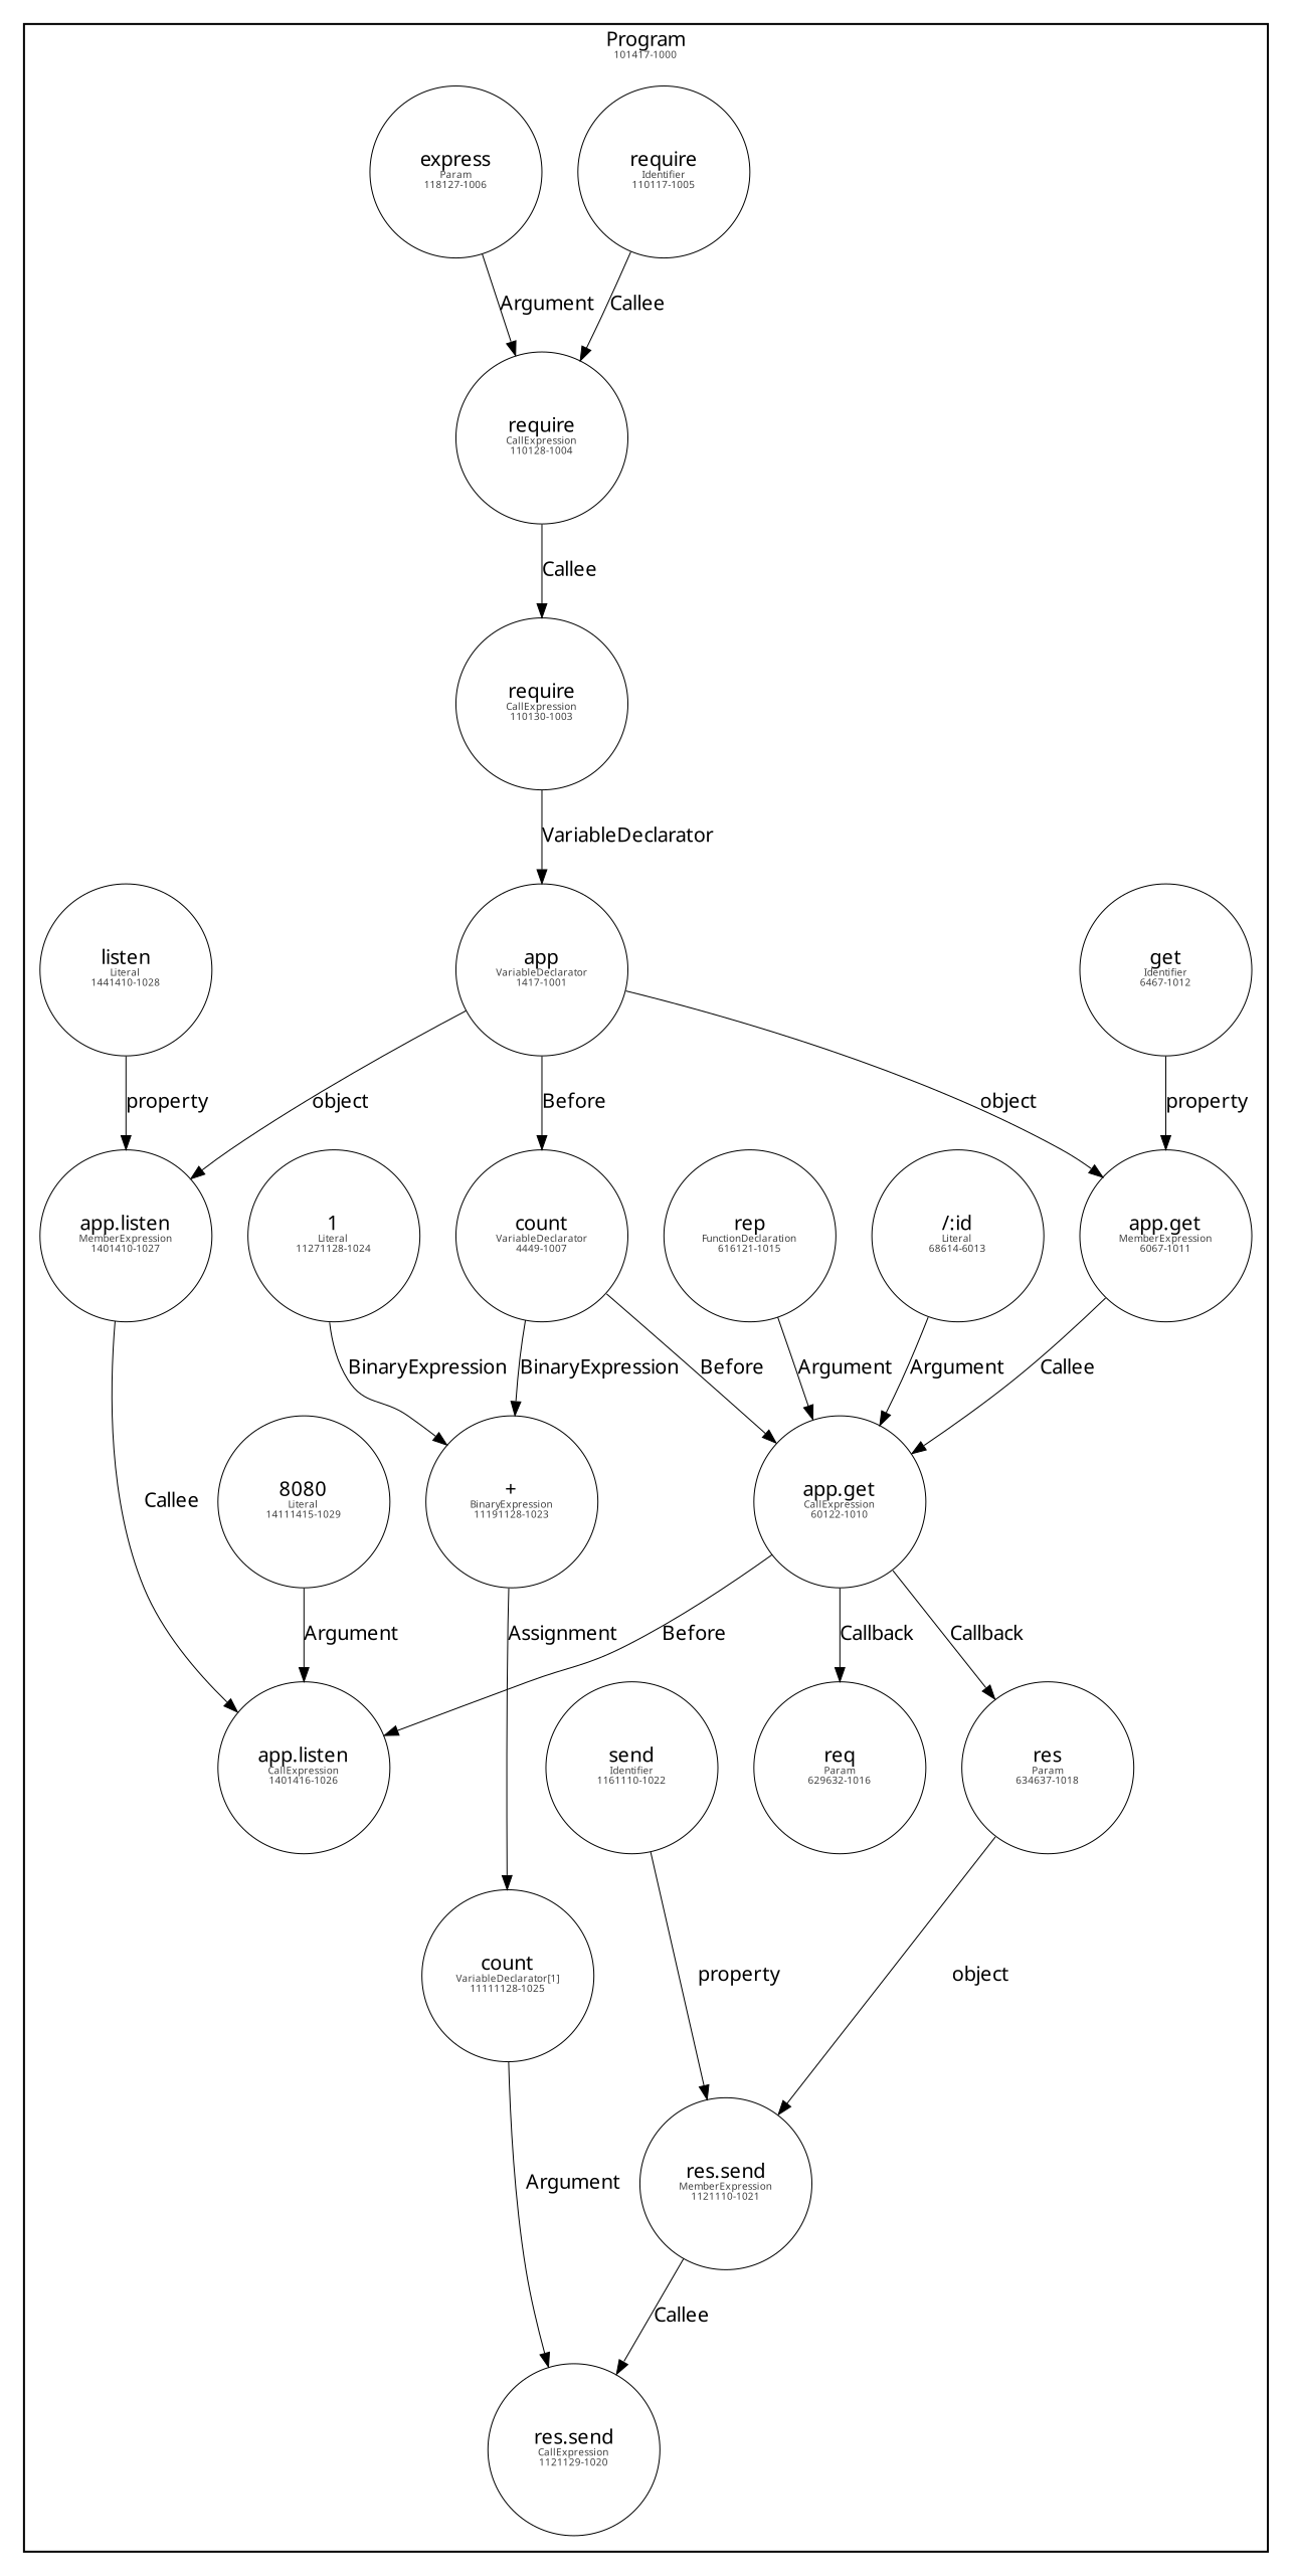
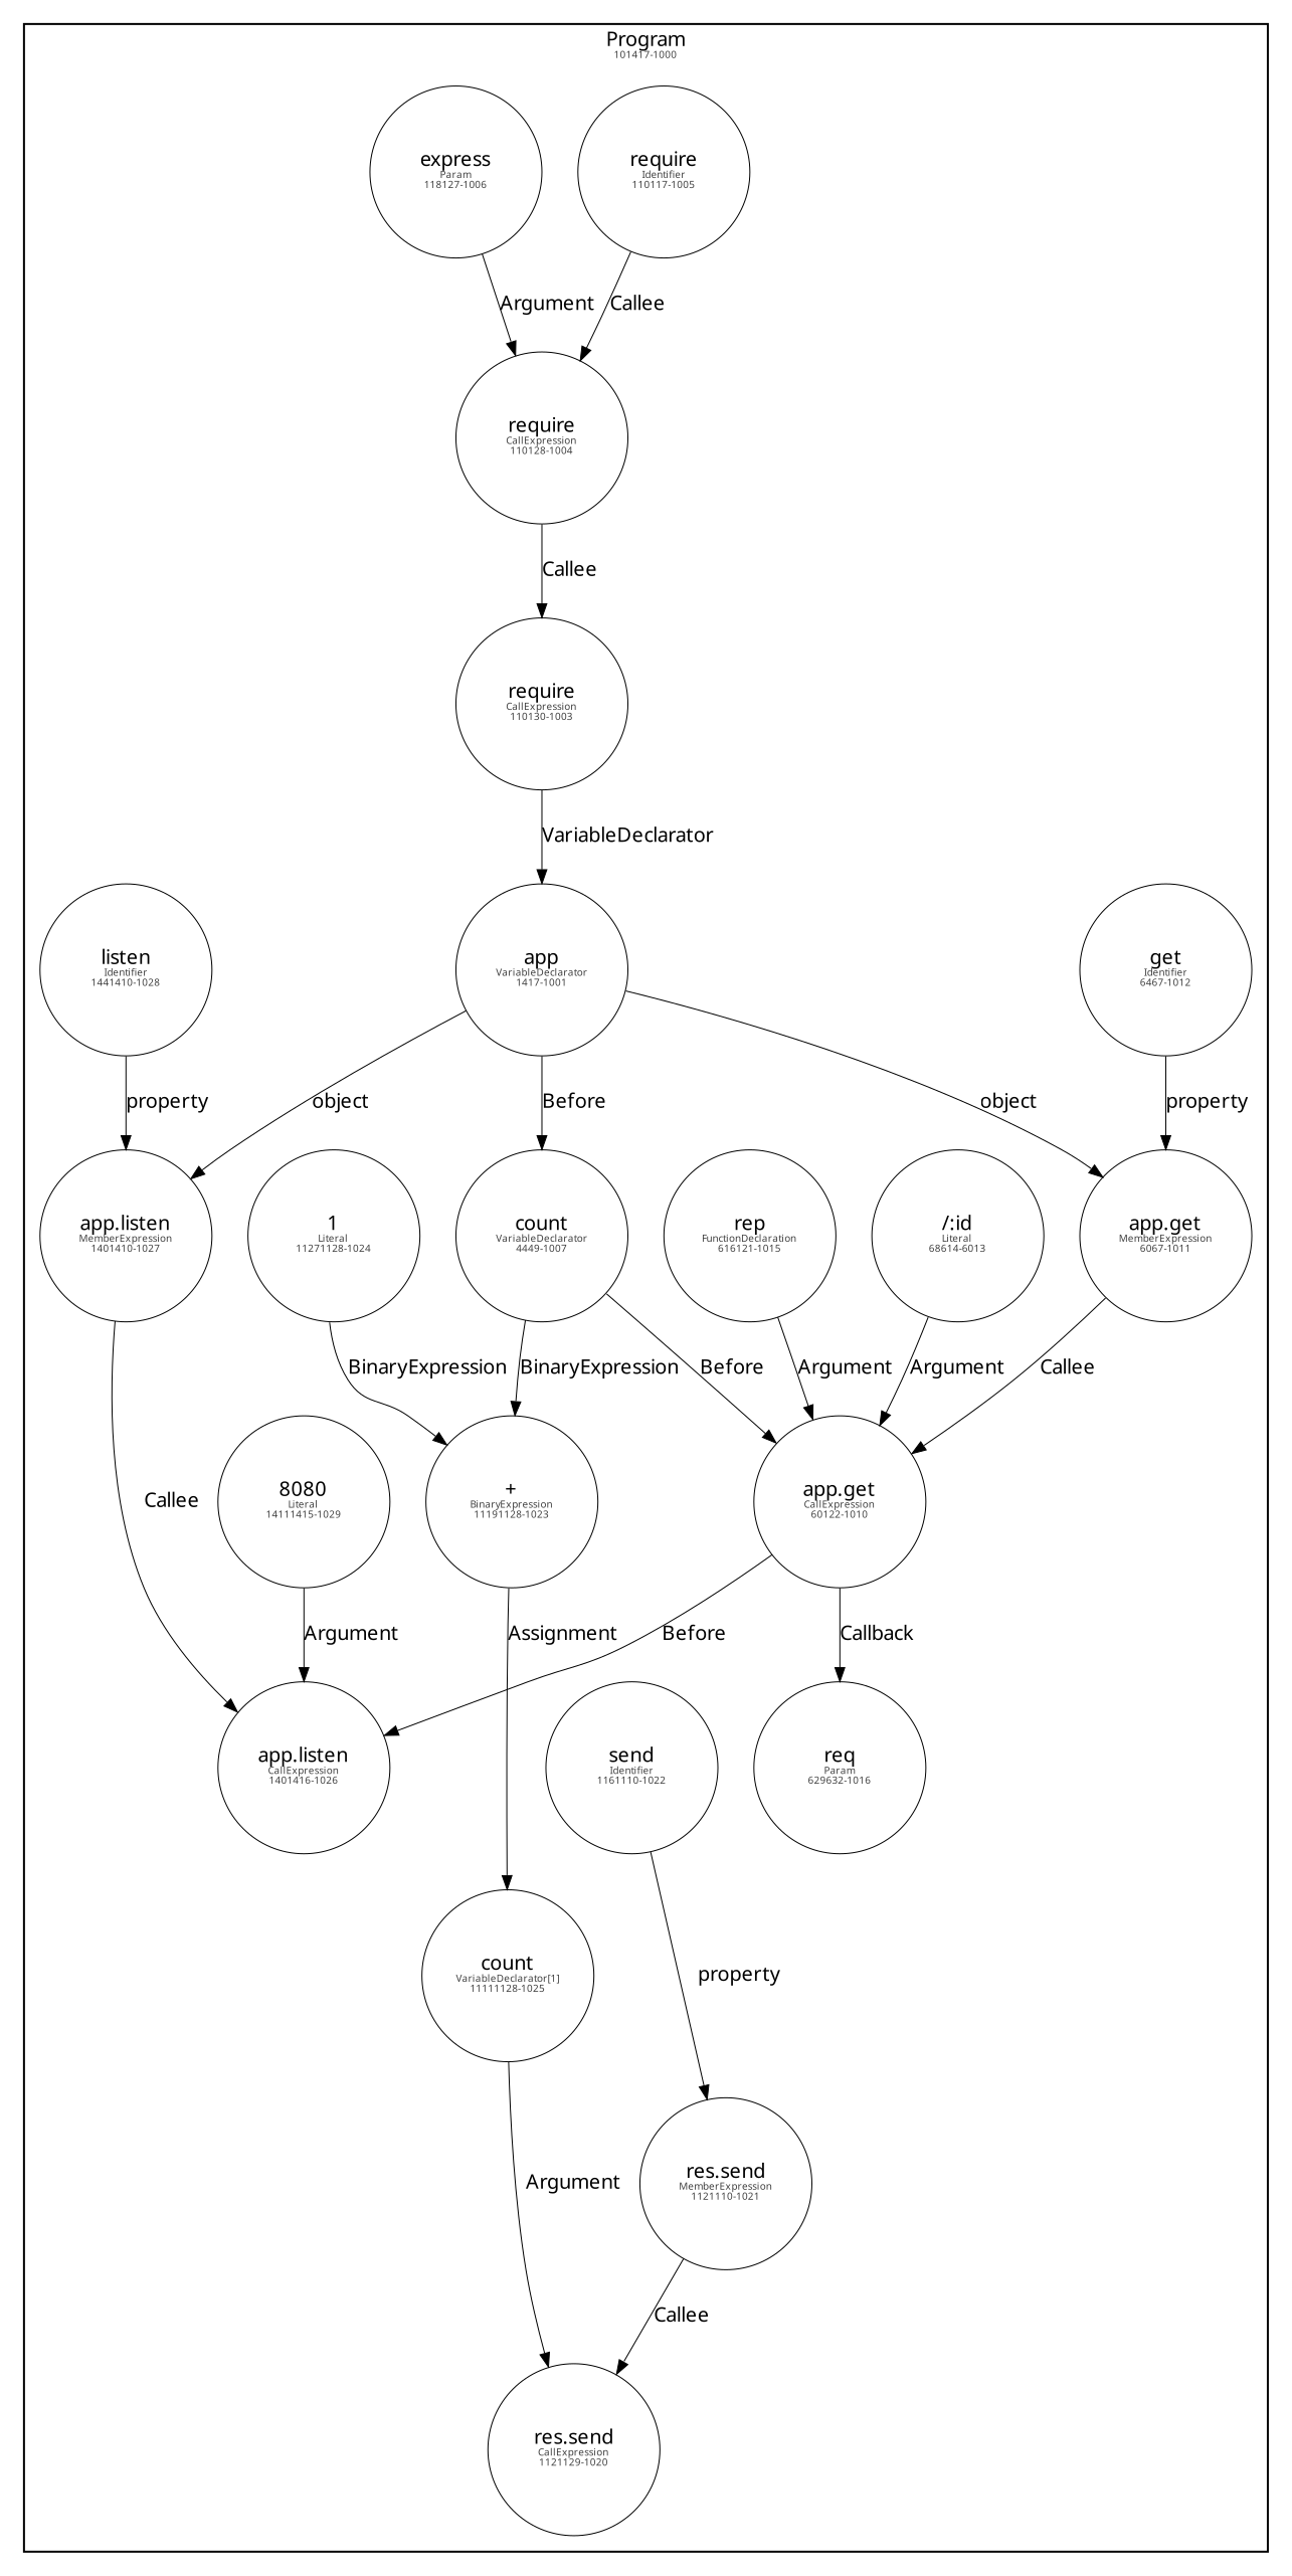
  digraph {
    fontcolor=black
    fontname="HelveticaNeue-Thin"
    fontsize=10
    node [fixedsize=true fontcolor=black fontname="HelveticaNeue-Thin" fontsize=10 penwidth=0.5 shape=circle]
    edge [arrowsize=0.7 fontcolor=black fontname="HelveticaNeue-Thin" fontsize=10 penwidth=0.5 splines=line]
    n1 [height=1.2 label=<require<br/><font color="#404040" point-size="5">CallExpression</font><br/><font color="#404040" point-size="5">110128-1004</font>> width=1.2]
    n2 [height=1.2 label=<require<br/><font color="#404040" point-size="5">CallExpression</font><br/><font color="#404040" point-size="5">110130-1003</font>> width=1.2]
    n3 [height=1.2 label=<require<br/><font color="#404040" point-size="5">Identifier</font><br/><font color="#404040" point-size="5">110117-1005</font>> width=1.2]
    n4 [height=1.2 label=<express<br/><font color="#404040" point-size="5">Param</font><br/><font color="#404040" point-size="5">118127-1006</font>> width=1.2]
    n5 [height=1.2 label=<app<br/><font color="#404040" point-size="5">VariableDeclarator</font><br/><font color="#404040" point-size="5">1417-1001</font>> width=1.2]
    n6 [height=1.2 label=<count<br/><font color="#404040" point-size="5">VariableDeclarator</font><br/><font color="#404040" point-size="5">4449-1007</font>> width=1.2]
    n7 [height=1.2 label=<app.get<br/><font color="#404040" point-size="5">MemberExpression</font><br/><font color="#404040" point-size="5">6067-1011</font>> width=1.2]
    n8 [height=1.2 label=<app.listen<br/><font color="#404040" point-size="5">MemberExpression</font><br/><font color="#404040" point-size="5">1401410-1027</font>> width=1.2]
    n9 [height=1.2 label=<app.get<br/><font color="#404040" point-size="5">CallExpression</font><br/><font color="#404040" point-size="5">60122-1010</font>> width=1.2]
    n10 [height=1.2 label=<+<br/><font color="#404040" point-size="5">BinaryExpression</font><br/><font color="#404040" point-size="5">11191128-1023</font>> width=1.2]
    n11 [height=1.2 label=<get<br/><font color="#404040" point-size="5">Identifier</font><br/><font color="#404040" point-size="5">6467-1012</font>> width=1.2]
    n12 [height=1.2 label=<app.listen<br/><font color="#404040" point-size="5">CallExpression</font><br/><font color="#404040" point-size="5">1401416-1026</font>> width=1.2]
    n13 [height=1.2 label=<req<br/><font color="#404040" point-size="5">Param</font><br/><font color="#404040" point-size="5">629632-1016</font>> width=1.2]
-   n14 [height=1.2 label=<res<br/><font color="#404040" point-size="5">Param</font><br/><font color="#404040" point-size="5">634637-1018</font>> width=1.2]
    n15 [height=1.2 label=</:id<br/><font color="#404040" point-size="5">Literal</font><br/><font color="#404040" point-size="5">68614-6013</font>> width=1.2]
    n16 [height=1.2 label=<rep<br/><font color="#404040" point-size="5">FunctionDeclaration</font><br/><font color="#404040" point-size="5">616121-1015</font>> width=1.2]
-   n17 [height=1.2 label=<listen<br/><font color="#404040" point-size="5">Literal</font><br/><font color="#404040" point-size="5">1441410-1028</font>> width=1.2]
+   n17 [height=1.2 label=<listen<br/><font color="#404040" point-size="5">Identifier</font><br/><font color="#404040" point-size="5">1441410-1028</font>> width=1.2]
    n18 [height=1.2 label=<8080<br/><font color="#404040" point-size="5">Literal</font><br/><font color="#404040" point-size="5">14111415-1029</font>> width=1.2]
    n19 [height=1.2 label=<res.send<br/><font color="#404040" point-size="5">MemberExpression</font><br/><font color="#404040" point-size="5">1121110-1021</font>> width=1.2]
    n20 [height=1.2 label=<send<br/><font color="#404040" point-size="5">Identifier</font><br/><font color="#404040" point-size="5">1161110-1022</font>> width=1.2]
    n21 [height=1.2 label=<res.send<br/><font color="#404040" point-size="5">CallExpression</font><br/><font color="#404040" point-size="5">1121129-1020</font>> width=1.2]
    n22 [height=1.2 label=<1<br/><font color="#404040" point-size="5">Literal</font><br/><font color="#404040" point-size="5">11271128-1024</font>> width=1.2]
    n23 [height=1.2 label=<count<br/><font color="#404040" point-size="5">VariableDeclarator[1]</font><br/><font color="#404040" point-size="5">11111128-1025</font>> width=1.2]
    subgraph cluster_1 {
      label=<Program<br/><font color="#404040" point-size="5">101417-1000</font>>
      n1
      n2
      n3
      n4
      n5
      n6
      n7
      n8
      n9
      n10
      n11
      n12
      n13
-     n14
      n15
      n16
      n17
      n18
      n19
      n20
      n21
      n22
      n23
    }
    n1 -> n2 [label=Callee]
    n2 -> n5 [label=VariableDeclarator]
    n3 -> n1 [label=Callee]
    n4 -> n1 [label=Argument]
    n5 -> n6 [label=Before]
    n5 -> n7 [label=object]
    n5 -> n8 [label=object]
    n6 -> n9 [label=Before]
    n6 -> n10 [label=BinaryExpression]
    n7 -> n9 [label=Callee]
    n8 -> n12 [label=Callee]
    n9 -> n12 [label=Before]
    n9 -> n13 [label=Callback]
-   n9 -> n14 [label=Callback]
    n10 -> n23 [label=Assignment]
    n11 -> n7 [label=property]
-   n14 -> n19 [label=object]
    n15 -> n9 [label=Argument]
    n16 -> n9 [label=Argument]
    n17 -> n8 [label=property]
    n18 -> n12 [label=Argument]
    n19 -> n21 [label=Callee]
    n20 -> n19 [label=property]
    n22 -> n10 [label=BinaryExpression]
    n23 -> n21 [label=Argument]
  }
